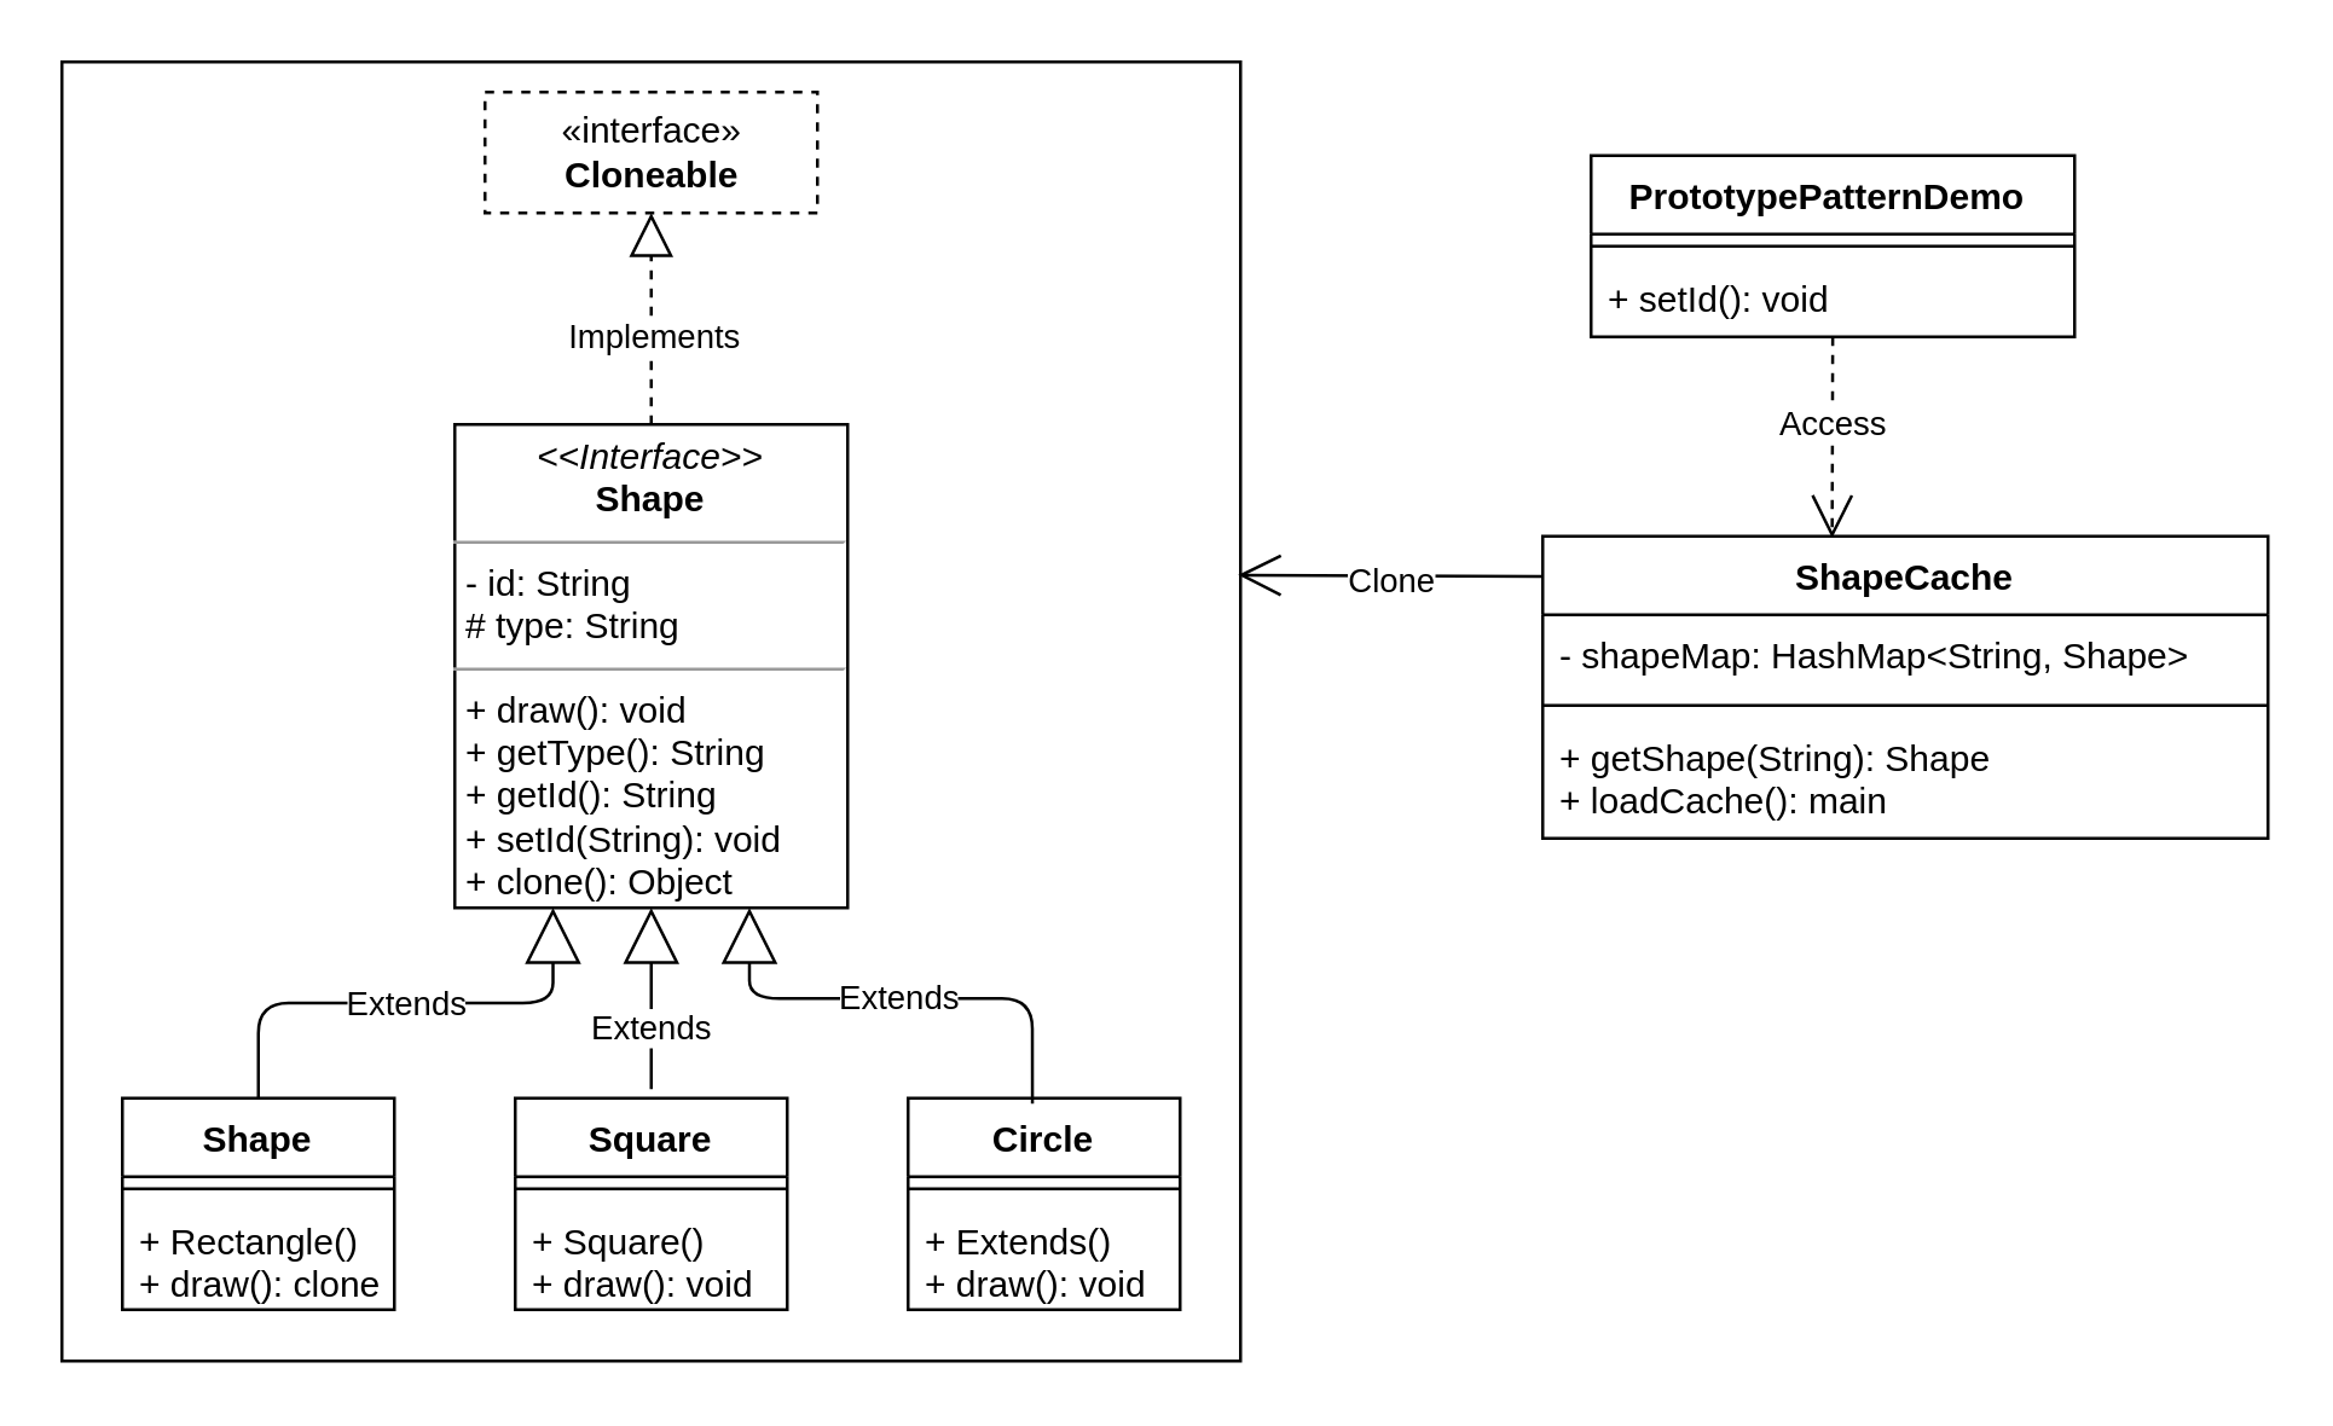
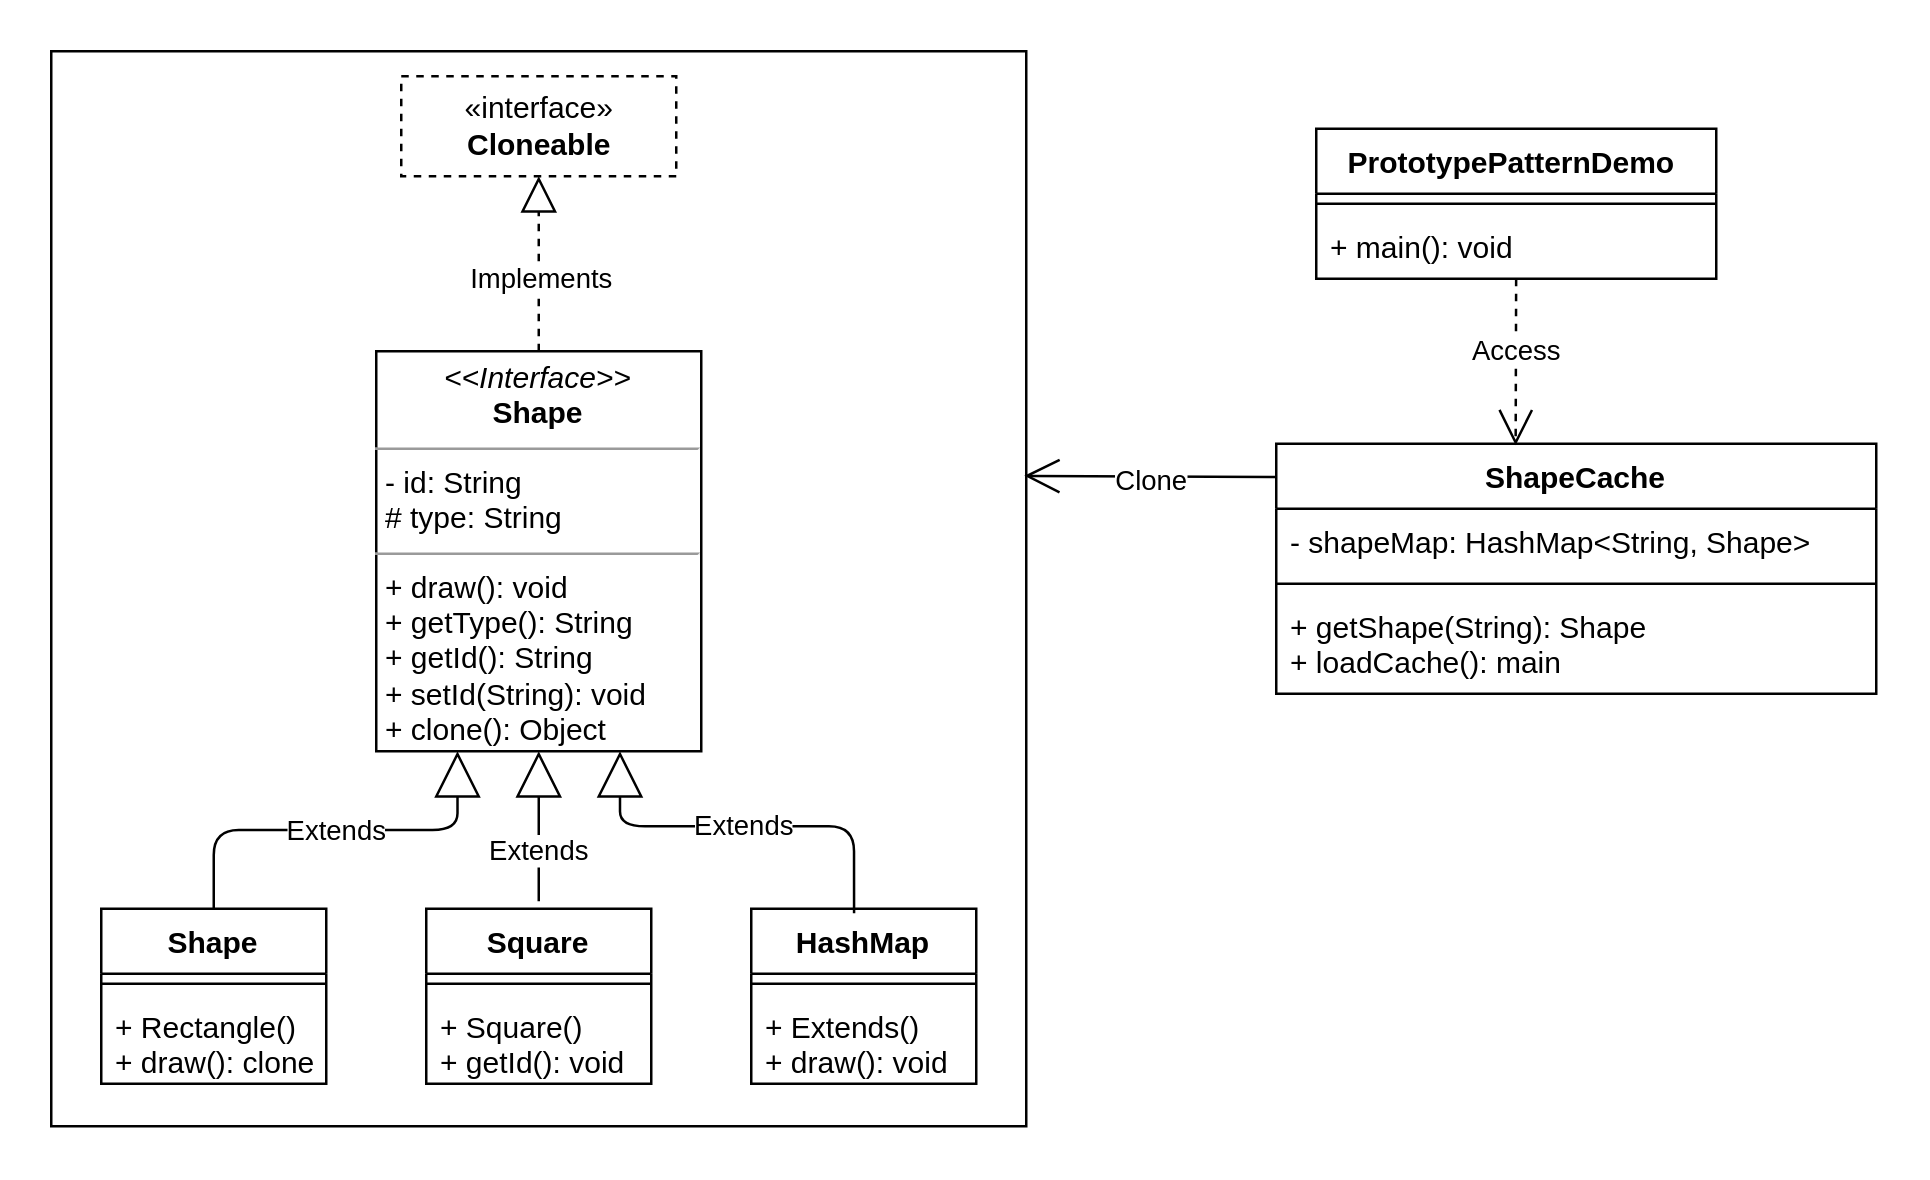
  <mxCell id="0" />
  <mxCell id="1" parent="0" />
  <mxCell id="2" value="" style="rounded=0;whiteSpace=wrap;html=1;" vertex="1" parent="1"><mxGeometry y="20" width="390" height="430" as="geometry" x="20" /></mxCell>
  <mxCell id="3" value="PrototypePatternDemo " style="swimlane;fontStyle=1;align=center;verticalAlign=top;childLayout=stackLayout;horizontal=1;startSize=26;horizontalStack=0;resizeParent=1;resizeParentMax=0;resizeLast=0;collapsible=1;marginBottom=0;" parent="1" vertex="1"><mxGeometry x="526" y="51" width="160" height="60" as="geometry"><mxRectangle x="320" y="220" width="170" height="26" as="alternateBounds" /></mxGeometry></mxCell>
  <mxCell id="4" value="" style="line;strokeWidth=1;fillColor=none;align=left;verticalAlign=middle;spacingTop=-1;spacingLeft=3;spacingRight=3;rotatable=0;labelPosition=right;points=[];portConstraint=eastwest;" parent="3" vertex="1"><mxGeometry y="26" width="160" height="8" as="geometry" /></mxCell>
- <mxCell id="5" value="+ setId(): void" style="text;strokeColor=none;fillColor=none;align=left;verticalAlign=top;spacingLeft=4;spacingRight=4;overflow=hidden;rotatable=0;points=[[0,0.5],[1,0.5]];portConstraint=eastwest;" parent="3" vertex="1"><mxGeometry y="34" width="160" height="26" as="geometry" /></mxCell>
+ <mxCell id="5" value="+ main(): void" style="text;strokeColor=none;fillColor=none;align=left;verticalAlign=top;spacingLeft=4;spacingRight=4;overflow=hidden;rotatable=0;points=[[0,0.5],[1,0.5]];portConstraint=eastwest;" parent="3" vertex="1"><mxGeometry y="34" width="160" height="26" as="geometry" /></mxCell>
  <mxCell id="6" value="«interface»&lt;br&gt;&lt;b&gt;Cloneable&lt;/b&gt;" style="html=1;dashed=1;" vertex="1" parent="1"><mxGeometry x="160" y="30" width="110" height="40" as="geometry" /></mxCell>
  <mxCell id="7" value="&lt;p style=&quot;margin: 0px ; margin-top: 4px ; text-align: center&quot;&gt;&lt;i&gt;&amp;lt;&amp;lt;Interface&amp;gt;&amp;gt;&lt;/i&gt;&lt;br&gt;&lt;b&gt;Shape&lt;/b&gt;&lt;/p&gt;&lt;hr size=&quot;1&quot;&gt;&lt;p style=&quot;margin: 0px ; margin-left: 4px&quot;&gt;- id: String&lt;br&gt;# type: String&lt;/p&gt;&lt;hr size=&quot;1&quot;&gt;&lt;p style=&quot;margin: 0px ; margin-left: 4px&quot;&gt;+ draw(): void&lt;br&gt;+ getType(): String&lt;/p&gt;&lt;p style=&quot;margin: 0px ; margin-left: 4px&quot;&gt;+ getId(): String&lt;/p&gt;&lt;p style=&quot;margin: 0px ; margin-left: 4px&quot;&gt;+ setId(String): void&lt;/p&gt;&lt;p style=&quot;margin: 0px ; margin-left: 4px&quot;&gt;+ clone(): Object&lt;/p&gt;" style="verticalAlign=top;align=left;overflow=fill;fontSize=12;fontFamily=Helvetica;html=1;" vertex="1" parent="1"><mxGeometry x="150" y="140" width="130" height="160" as="geometry" /></mxCell>
  <mxCell id="8" value="" style="endArrow=block;dashed=1;endFill=0;endSize=12;html=1;entryX=0.5;entryY=1;entryDx=0;entryDy=0;" edge="1" parent="1" source="7" target="6"><mxGeometry width="160" relative="1" as="geometry"><mxPoint x="410" y="230" as="sourcePoint" /><mxPoint x="570" y="230" as="targetPoint" /></mxGeometry></mxCell>
  <mxCell id="9" value="Implements" style="edgeLabel;html=1;align=center;verticalAlign=middle;resizable=0;points=[];" vertex="1" connectable="0" parent="8"><mxGeometry x="0.262" y="1" relative="1" as="geometry"><mxPoint x="1" y="14.14" as="offset" /></mxGeometry></mxCell>
  <mxCell id="10" value="Shape" style="swimlane;fontStyle=1;align=center;verticalAlign=top;childLayout=stackLayout;horizontal=1;startSize=26;horizontalStack=0;resizeParent=1;resizeParentMax=0;resizeLast=0;collapsible=1;marginBottom=0;" vertex="1" parent="1"><mxGeometry x="40" y="363" width="90" height="70" as="geometry" /></mxCell>
  <mxCell id="11" value="" style="line;strokeWidth=1;fillColor=none;align=left;verticalAlign=middle;spacingTop=-1;spacingLeft=3;spacingRight=3;rotatable=0;labelPosition=right;points=[];portConstraint=eastwest;" vertex="1" parent="10"><mxGeometry y="26" width="90" height="8" as="geometry" /></mxCell>
  <mxCell id="12" value="+ Rectangle()&#10;+ draw(): clone" style="text;strokeColor=none;fillColor=none;align=left;verticalAlign=top;spacingLeft=4;spacingRight=4;overflow=hidden;rotatable=0;points=[[0,0.5],[1,0.5]];portConstraint=eastwest;" vertex="1" parent="10"><mxGeometry y="34" width="90" height="36" as="geometry" /></mxCell>
  <mxCell id="13" value="Square" style="swimlane;fontStyle=1;align=center;verticalAlign=top;childLayout=stackLayout;horizontal=1;startSize=26;horizontalStack=0;resizeParent=1;resizeParentMax=0;resizeLast=0;collapsible=1;marginBottom=0;" vertex="1" parent="1"><mxGeometry x="170" y="363" width="90" height="70" as="geometry" /></mxCell>
  <mxCell id="14" value="" style="line;strokeWidth=1;fillColor=none;align=left;verticalAlign=middle;spacingTop=-1;spacingLeft=3;spacingRight=3;rotatable=0;labelPosition=right;points=[];portConstraint=eastwest;" vertex="1" parent="13"><mxGeometry y="26" width="90" height="8" as="geometry" /></mxCell>
- <mxCell id="15" value="+ Square()&#10;+ draw(): void" style="text;strokeColor=none;fillColor=none;align=left;verticalAlign=top;spacingLeft=4;spacingRight=4;overflow=hidden;rotatable=0;points=[[0,0.5],[1,0.5]];portConstraint=eastwest;" vertex="1" parent="13"><mxGeometry y="34" width="90" height="36" as="geometry" /></mxCell>
- <mxCell id="16" value="Circle" style="swimlane;fontStyle=1;align=center;verticalAlign=top;childLayout=stackLayout;horizontal=1;startSize=26;horizontalStack=0;resizeParent=1;resizeParentMax=0;resizeLast=0;collapsible=1;marginBottom=0;" vertex="1" parent="1"><mxGeometry x="300" y="363" width="90" height="70" as="geometry" /></mxCell>
+ <mxCell id="15" value="+ Square()&#10;+ getId(): void" style="text;strokeColor=none;fillColor=none;align=left;verticalAlign=top;spacingLeft=4;spacingRight=4;overflow=hidden;rotatable=0;points=[[0,0.5],[1,0.5]];portConstraint=eastwest;" vertex="1" parent="13"><mxGeometry y="34" width="90" height="36" as="geometry" /></mxCell>
+ <mxCell id="16" value="HashMap" style="swimlane;fontStyle=1;align=center;verticalAlign=top;childLayout=stackLayout;horizontal=1;startSize=26;horizontalStack=0;resizeParent=1;resizeParentMax=0;resizeLast=0;collapsible=1;marginBottom=0;" vertex="1" parent="1"><mxGeometry x="300" y="363" width="90" height="70" as="geometry" /></mxCell>
  <mxCell id="17" value="" style="line;strokeWidth=1;fillColor=none;align=left;verticalAlign=middle;spacingTop=-1;spacingLeft=3;spacingRight=3;rotatable=0;labelPosition=right;points=[];portConstraint=eastwest;" vertex="1" parent="16"><mxGeometry y="26" width="90" height="8" as="geometry" /></mxCell>
  <mxCell id="18" value="+ Extends()&#10;+ draw(): void" style="text;strokeColor=none;fillColor=none;align=left;verticalAlign=top;spacingLeft=4;spacingRight=4;overflow=hidden;rotatable=0;points=[[0,0.5],[1,0.5]];portConstraint=eastwest;" vertex="1" parent="16"><mxGeometry y="34" width="90" height="36" as="geometry" /></mxCell>
  <mxCell id="19" value="Extends" style="endArrow=block;endSize=16;endFill=0;html=1;entryX=0.25;entryY=1;entryDx=0;entryDy=0;exitX=0.5;exitY=0;exitDx=0;exitDy=0;edgeStyle=orthogonalEdgeStyle;" edge="1" parent="1" source="10" target="7"><mxGeometry width="160" relative="1" as="geometry"><mxPoint x="250" y="290" as="sourcePoint" /><mxPoint x="410" y="290" as="targetPoint" /></mxGeometry></mxCell>
  <mxCell id="20" value="Extends" style="endArrow=block;endSize=16;endFill=0;html=1;entryX=0.5;entryY=1;entryDx=0;entryDy=0;" edge="1" parent="1" target="7"><mxGeometry x="-0.333" width="160" relative="1" as="geometry"><mxPoint x="215" y="360" as="sourcePoint" /><mxPoint x="410" y="290" as="targetPoint" /><mxPoint as="offset" /></mxGeometry></mxCell>
  <mxCell id="21" value="Extends" style="endArrow=block;endSize=16;endFill=0;html=1;entryX=0.75;entryY=1;entryDx=0;entryDy=0;exitX=0.457;exitY=0.026;exitDx=0;exitDy=0;exitPerimeter=0;edgeStyle=orthogonalEdgeStyle;" edge="1" parent="1" source="16" target="7"><mxGeometry width="160" relative="1" as="geometry"><mxPoint x="250" y="290" as="sourcePoint" /><mxPoint x="410" y="290" as="targetPoint" /><Array as="points"><mxPoint x="341" y="330" /><mxPoint x="248" y="330" /></Array></mxGeometry></mxCell>
  <mxCell id="22" value="ShapeCache" style="swimlane;fontStyle=1;align=center;verticalAlign=top;childLayout=stackLayout;horizontal=1;startSize=26;horizontalStack=0;resizeParent=1;resizeParentMax=0;resizeLast=0;collapsible=1;marginBottom=0;" vertex="1" parent="1"><mxGeometry x="510" y="177" width="240" height="100" as="geometry" /></mxCell>
  <mxCell id="23" value="- shapeMap: HashMap&lt;String, Shape&gt;" style="text;strokeColor=none;fillColor=none;align=left;verticalAlign=top;spacingLeft=4;spacingRight=4;overflow=hidden;rotatable=0;points=[[0,0.5],[1,0.5]];portConstraint=eastwest;" vertex="1" parent="22"><mxGeometry y="26" width="240" height="26" as="geometry" /></mxCell>
  <mxCell id="24" value="" style="line;strokeWidth=1;fillColor=none;align=left;verticalAlign=middle;spacingTop=-1;spacingLeft=3;spacingRight=3;rotatable=0;labelPosition=right;points=[];portConstraint=eastwest;" vertex="1" parent="22"><mxGeometry y="52" width="240" height="8" as="geometry" /></mxCell>
  <mxCell id="25" value="+ getShape(String): Shape&#10;+ loadCache(): main" style="text;strokeColor=none;fillColor=none;align=left;verticalAlign=top;spacingLeft=4;spacingRight=4;overflow=hidden;rotatable=0;points=[[0,0.5],[1,0.5]];portConstraint=eastwest;" vertex="1" parent="22"><mxGeometry y="60" width="240" height="40" as="geometry" /></mxCell>
  <mxCell id="26" value="" style="endArrow=open;endFill=1;endSize=12;html=1;exitX=0.001;exitY=0.133;exitDx=0;exitDy=0;exitPerimeter=0;entryX=0.998;entryY=0.395;entryDx=0;entryDy=0;entryPerimeter=0;" edge="1" parent="1" source="22" target="2"><mxGeometry width="160" relative="1" as="geometry"><mxPoint x="250" y="290" as="sourcePoint" /><mxPoint x="413" y="189" as="targetPoint" /></mxGeometry></mxCell>
  <mxCell id="27" value="Clone" style="edgeLabel;html=1;align=center;verticalAlign=middle;resizable=0;points=[];" vertex="1" connectable="0" parent="26"><mxGeometry x="0.164" y="1" relative="1" as="geometry"><mxPoint x="8.34" as="offset" /></mxGeometry></mxCell>
  <mxCell id="28" value="" style="endArrow=open;endFill=1;endSize=12;html=1;entryX=0.399;entryY=0.006;entryDx=0;entryDy=0;entryPerimeter=0;dashed=1;" edge="1" parent="1" source="5" target="22"><mxGeometry width="160" relative="1" as="geometry"><mxPoint x="280" y="250" as="sourcePoint" /><mxPoint x="440" y="250" as="targetPoint" /></mxGeometry></mxCell>
  <mxCell id="29" value="Access" style="edgeLabel;html=1;align=center;verticalAlign=middle;resizable=0;points=[];" vertex="1" connectable="0" parent="28"><mxGeometry x="-0.46" relative="1" as="geometry"><mxPoint x="0.09" y="10.9" as="offset" /></mxGeometry></mxCell>
